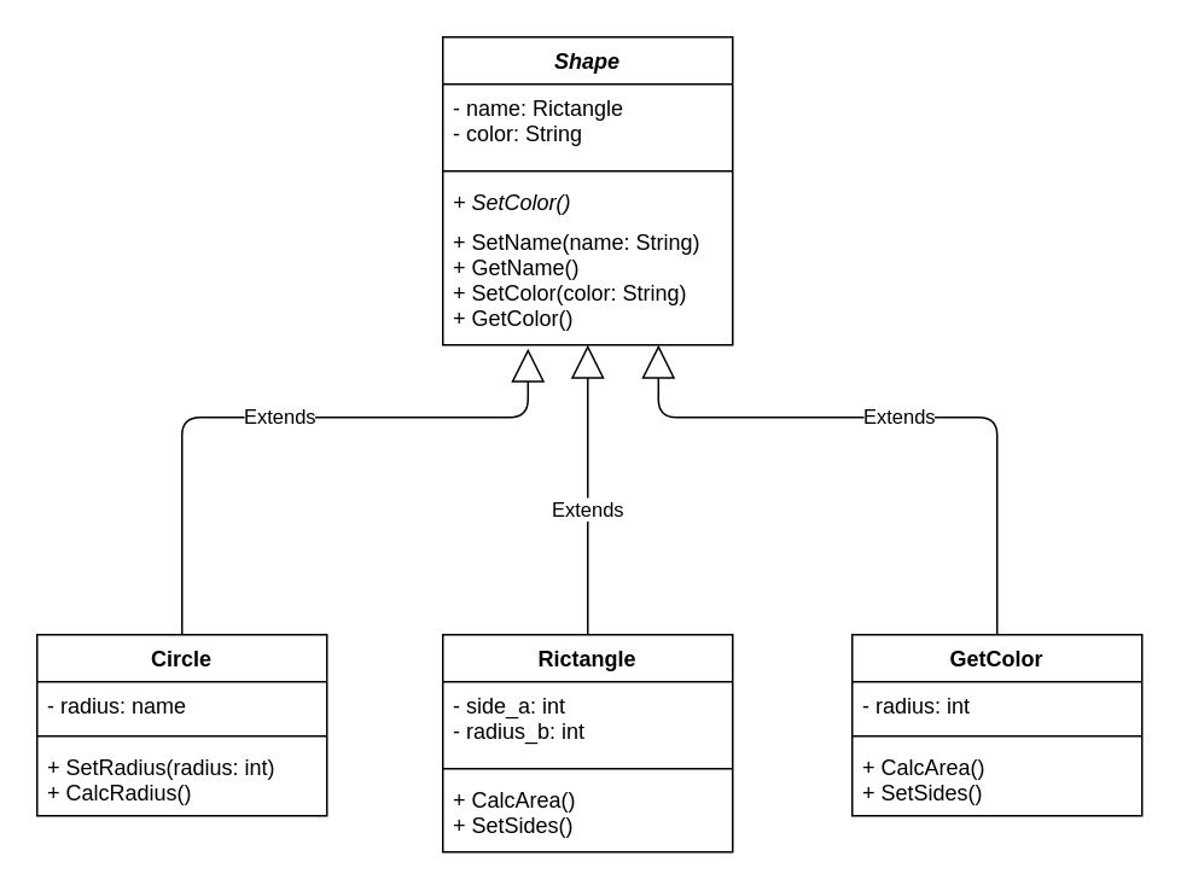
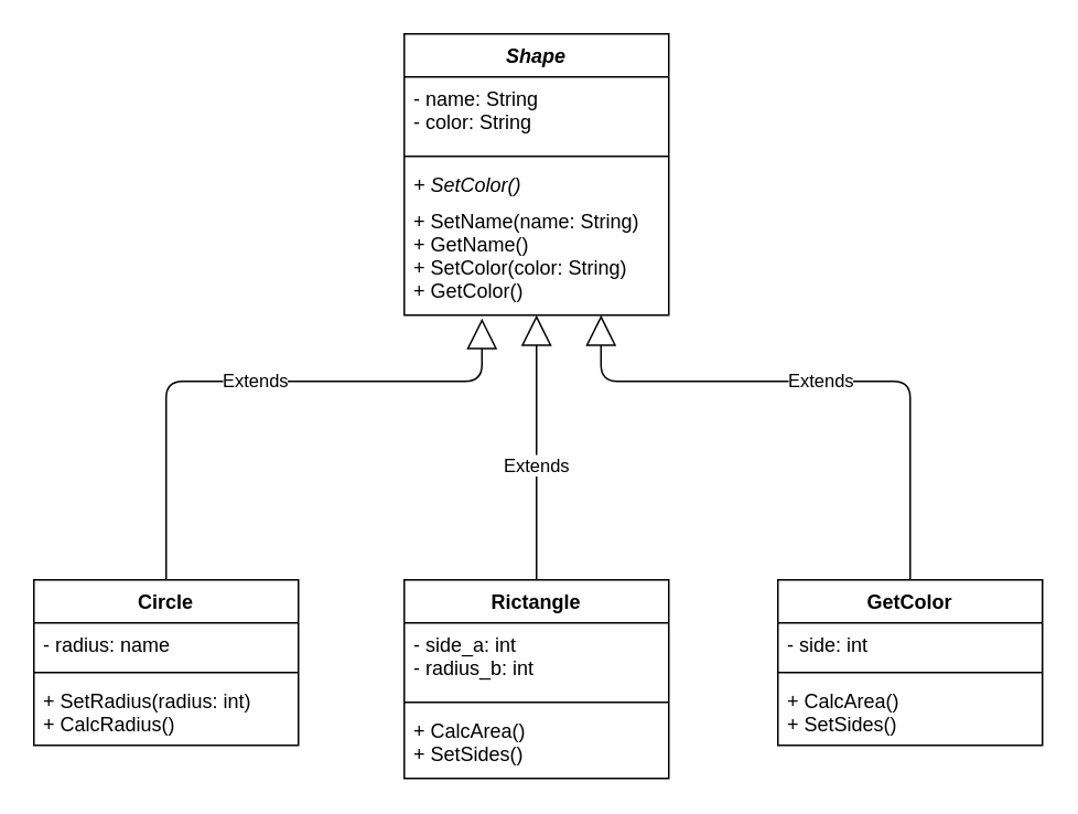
  <mxCell id="0" />
  <mxCell id="1" parent="0" />
  <mxCell id="2" value="Shape" style="swimlane;fontStyle=3;align=center;verticalAlign=top;childLayout=stackLayout;horizontal=1;startSize=26;horizontalStack=0;resizeParent=1;resizeParentMax=0;resizeLast=0;collapsible=1;marginBottom=0;" parent="1" vertex="1"><mxGeometry x="244" y="20" width="160" height="170" as="geometry" /></mxCell>
- <mxCell id="3" value="- name: Rictangle&#10;- color: String" style="text;strokeColor=none;fillColor=none;align=left;verticalAlign=top;spacingLeft=4;spacingRight=4;overflow=hidden;rotatable=0;points=[[0,0.5],[1,0.5]];portConstraint=eastwest;" parent="2" vertex="1"><mxGeometry y="26" width="160" height="44" as="geometry" /></mxCell>
+ <mxCell id="3" value="- name: String&#10;- color: String" style="text;strokeColor=none;fillColor=none;align=left;verticalAlign=top;spacingLeft=4;spacingRight=4;overflow=hidden;rotatable=0;points=[[0,0.5],[1,0.5]];portConstraint=eastwest;" parent="2" vertex="1"><mxGeometry y="26" width="160" height="44" as="geometry" /></mxCell>
  <mxCell id="4" value="" style="line;strokeWidth=1;fillColor=none;align=left;verticalAlign=middle;spacingTop=-1;spacingLeft=3;spacingRight=3;rotatable=0;labelPosition=right;points=[];portConstraint=eastwest;" parent="2" vertex="1"><mxGeometry y="70" width="160" height="8" as="geometry" /></mxCell>
  <mxCell id="5" value="+ SetColor()" style="text;strokeColor=none;fillColor=none;align=left;verticalAlign=top;spacingLeft=4;spacingRight=4;overflow=hidden;rotatable=0;points=[[0,0.5],[1,0.5]];portConstraint=eastwest;fontStyle=2" parent="2" vertex="1"><mxGeometry y="78" width="160" height="22" as="geometry" /></mxCell>
  <mxCell id="6" value="+ SetName(name: String)&#10;+ GetName()&#10;+ SetColor(color: String)&#10;+ GetColor()" style="text;strokeColor=none;fillColor=none;align=left;verticalAlign=top;spacingLeft=4;spacingRight=4;overflow=hidden;rotatable=0;points=[[0,0.5],[1,0.5]];portConstraint=eastwest;fontStyle=0" parent="2" vertex="1"><mxGeometry y="100" width="160" height="70" as="geometry" /></mxCell>
  <mxCell id="7" value="Extends" style="endArrow=block;endSize=16;endFill=0;html=1;exitX=0.5;exitY=0;exitDx=0;exitDy=0;entryX=0.294;entryY=1.029;entryDx=0;entryDy=0;entryPerimeter=0;" parent="1" source="9" target="6" edge="1"><mxGeometry width="160" relative="1" as="geometry"><mxPoint x="120" y="230" as="sourcePoint" /><mxPoint x="280" y="230" as="targetPoint" /><Array as="points"><mxPoint x="100" y="230" /><mxPoint x="291" y="230" /></Array></mxGeometry></mxCell>
  <mxCell id="8" value="Extends" style="endArrow=block;endSize=16;endFill=0;html=1;exitX=0.5;exitY=0;exitDx=0;exitDy=0;entryX=0.5;entryY=1;entryDx=0;entryDy=0;entryPerimeter=0;" parent="1" source="18" target="6" edge="1"><mxGeometry x="-0.143" width="160" relative="1" as="geometry"><mxPoint x="420" y="200" as="sourcePoint" /><mxPoint x="331" y="200" as="targetPoint" /><Array as="points"><mxPoint x="324" y="240" /><mxPoint x="324" y="230" /></Array><mxPoint as="offset" /></mxGeometry></mxCell>
  <mxCell id="9" value="Circle" style="swimlane;fontStyle=1;align=center;verticalAlign=top;childLayout=stackLayout;horizontal=1;startSize=26;horizontalStack=0;resizeParent=1;resizeParentMax=0;resizeLast=0;collapsible=1;marginBottom=0;" parent="1" vertex="1"><mxGeometry x="20" y="350" width="160" height="100" as="geometry" /></mxCell>
  <mxCell id="10" value="- radius: name" style="text;strokeColor=none;fillColor=none;align=left;verticalAlign=top;spacingLeft=4;spacingRight=4;overflow=hidden;rotatable=0;points=[[0,0.5],[1,0.5]];portConstraint=eastwest;" parent="9" vertex="1"><mxGeometry y="26" width="160" height="26" as="geometry" /></mxCell>
  <mxCell id="11" value="" style="line;strokeWidth=1;fillColor=none;align=left;verticalAlign=middle;spacingTop=-1;spacingLeft=3;spacingRight=3;rotatable=0;labelPosition=right;points=[];portConstraint=eastwest;" parent="9" vertex="1"><mxGeometry y="52" width="160" height="8" as="geometry" /></mxCell>
  <mxCell id="12" value="+ SetRadius(radius: int)&#10;+ CalcRadius()" style="text;strokeColor=none;fillColor=none;align=left;verticalAlign=top;spacingLeft=4;spacingRight=4;overflow=hidden;rotatable=0;points=[[0,0.5],[1,0.5]];portConstraint=eastwest;" parent="9" vertex="1"><mxGeometry y="60" width="160" height="40" as="geometry" /></mxCell>
  <mxCell id="13" value="GetColor" style="swimlane;fontStyle=1;align=center;verticalAlign=top;childLayout=stackLayout;horizontal=1;startSize=26;horizontalStack=0;resizeParent=1;resizeParentMax=0;resizeLast=0;collapsible=1;marginBottom=0;" parent="1" vertex="1"><mxGeometry x="470" y="350" width="160" height="100" as="geometry" /></mxCell>
- <mxCell id="14" value="- radius: int" style="text;strokeColor=none;fillColor=none;align=left;verticalAlign=top;spacingLeft=4;spacingRight=4;overflow=hidden;rotatable=0;points=[[0,0.5],[1,0.5]];portConstraint=eastwest;" parent="13" vertex="1"><mxGeometry y="26" width="160" height="26" as="geometry" /></mxCell>
+ <mxCell id="14" value="- side: int" style="text;strokeColor=none;fillColor=none;align=left;verticalAlign=top;spacingLeft=4;spacingRight=4;overflow=hidden;rotatable=0;points=[[0,0.5],[1,0.5]];portConstraint=eastwest;" parent="13" vertex="1"><mxGeometry y="26" width="160" height="26" as="geometry" /></mxCell>
  <mxCell id="15" value="" style="line;strokeWidth=1;fillColor=none;align=left;verticalAlign=middle;spacingTop=-1;spacingLeft=3;spacingRight=3;rotatable=0;labelPosition=right;points=[];portConstraint=eastwest;" parent="13" vertex="1"><mxGeometry y="52" width="160" height="8" as="geometry" /></mxCell>
  <mxCell id="16" value="+ CalcArea()&#10;+ SetSides()" style="text;strokeColor=none;fillColor=none;align=left;verticalAlign=top;spacingLeft=4;spacingRight=4;overflow=hidden;rotatable=0;points=[[0,0.5],[1,0.5]];portConstraint=eastwest;" parent="13" vertex="1"><mxGeometry y="60" width="160" height="40" as="geometry" /></mxCell>
  <mxCell id="17" value="Extends" style="endArrow=block;endSize=16;endFill=0;html=1;exitX=0.5;exitY=0;exitDx=0;exitDy=0;entryX=0.744;entryY=1;entryDx=0;entryDy=0;entryPerimeter=0;" parent="1" source="13" target="6" edge="1"><mxGeometry width="160" relative="1" as="geometry"><mxPoint x="500" y="237.97" as="sourcePoint" /><mxPoint x="320" y="200" as="targetPoint" /><Array as="points"><mxPoint x="550" y="230" /><mxPoint x="363" y="230" /></Array></mxGeometry></mxCell>
  <mxCell id="18" value="Rictangle" style="swimlane;fontStyle=1;align=center;verticalAlign=top;childLayout=stackLayout;horizontal=1;startSize=26;horizontalStack=0;resizeParent=1;resizeParentMax=0;resizeLast=0;collapsible=1;marginBottom=0;" parent="1" vertex="1"><mxGeometry x="244" y="350" width="160" height="120" as="geometry" /></mxCell>
  <mxCell id="19" value="- side_a: int&#10;- radius_b: int" style="text;strokeColor=none;fillColor=none;align=left;verticalAlign=top;spacingLeft=4;spacingRight=4;overflow=hidden;rotatable=0;points=[[0,0.5],[1,0.5]];portConstraint=eastwest;" parent="18" vertex="1"><mxGeometry y="26" width="160" height="44" as="geometry" /></mxCell>
  <mxCell id="20" value="" style="line;strokeWidth=1;fillColor=none;align=left;verticalAlign=middle;spacingTop=-1;spacingLeft=3;spacingRight=3;rotatable=0;labelPosition=right;points=[];portConstraint=eastwest;" parent="18" vertex="1"><mxGeometry y="70" width="160" height="8" as="geometry" /></mxCell>
  <mxCell id="21" value="+ CalcArea()&#10;+ SetSides()" style="text;strokeColor=none;fillColor=none;align=left;verticalAlign=top;spacingLeft=4;spacingRight=4;overflow=hidden;rotatable=0;points=[[0,0.5],[1,0.5]];portConstraint=eastwest;" parent="18" vertex="1"><mxGeometry y="78" width="160" height="42" as="geometry" /></mxCell>
